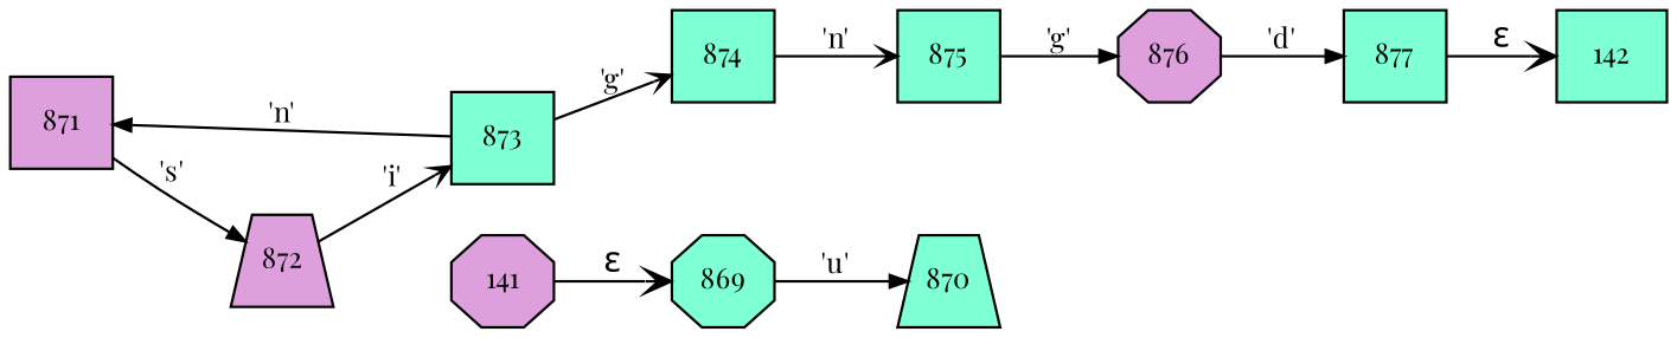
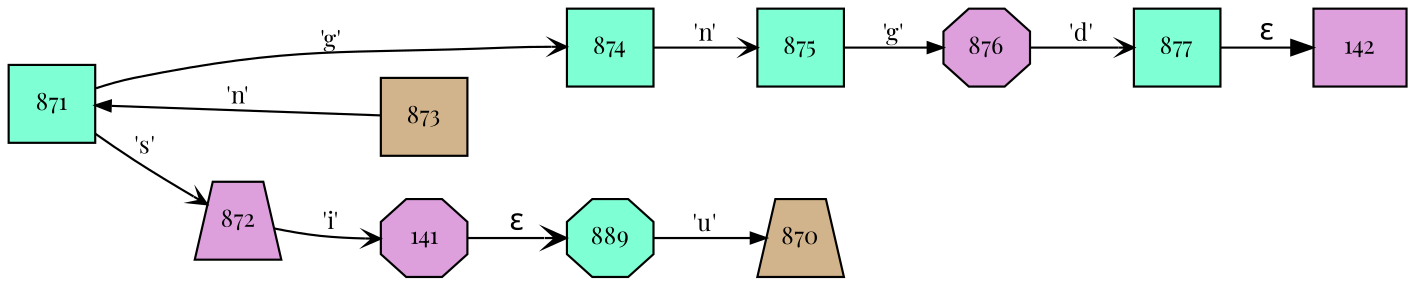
  digraph {
    fontname="Playfair Display"
    rankdir=LR
    node [fillcolor=aquamarine fixedsize=true fontname="Playfair Display" fontsize=11 shape=box style=filled peripheries=1]
    edge [arrowhead=normal arrowsize=.7 fontname="Playfair Display" fontsize=11]
-   n1 [label=142 width=.6 peripheries=""]
-   n2 [label=869 shape=octagon width=.55]
-   n3 [label=870 shape=trapezium width=.55]
-   n4 [fillcolor=plum label=871 width=.55]
+   n1 [fillcolor=plum label=142 width=.6 peripheries=""]
+   n2 [label=889 shape=octagon width=.55]
+   n3 [fillcolor=tan label=870 shape=trapezium width=.55]
+   n4 [label=871 width=.55]
    n5 [fillcolor=plum label=872 shape=trapezium width=.55]
-   n6 [label=873 width=.55]
+   n6 [fillcolor=tan label=873 width=.55]
    n7 [label=874 width=.55]
    n8 [label=875 width=.55]
    n9 [fillcolor=plum label=876 shape=octagon width=.55]
    n10 [label=877 width=.55]
    n11 [fillcolor=plum label=141 shape=octagon width=.55]
    n2 -> n3 [label="'u'"]
-   n4 -> n5 [label="'s'"]
-   n5 -> n6 [arrowhead=vee label="'i'"]
+   n4 -> n5 [arrowhead=vee label="'s'"]
+   n5 -> n11 [arrowhead=vee label="'i'"]
    n6 -> n4 [label="'n'"]
-   n6 -> n7 [arrowhead=vee label="'g'"]
+   n4 -> n7 [arrowhead=vee label="'g'"]
    n7 -> n8 [arrowhead=vee label="'n'"]
    n8 -> n9 [label="'g'"]
-   n9 -> n10 [label="'d'"]
-   n10 -> n1 [arrowhead=vee label="&epsilon;" arrowsize="" fontsize=""]
+   n9 -> n10 [arrowhead=vee label="'d'"]
+   n10 -> n1 [label="&epsilon;" arrowsize="" fontsize=""]
    n11 -> n2 [arrowhead=vee label="&epsilon;" arrowsize="" fontsize=""]
  }
